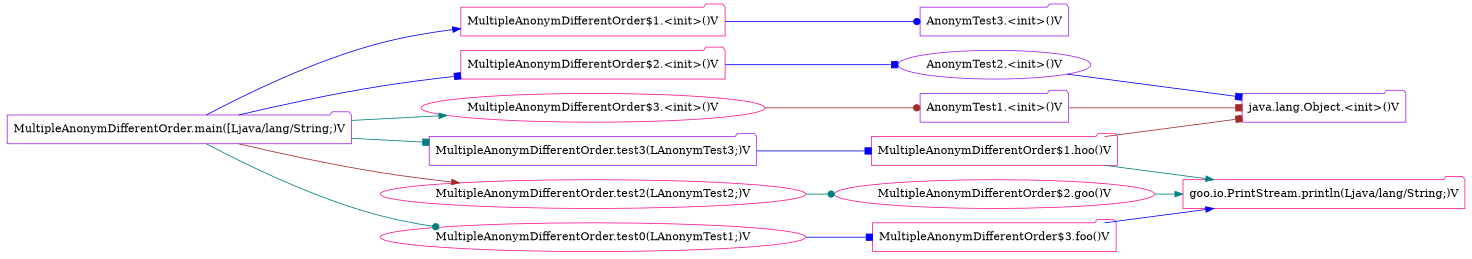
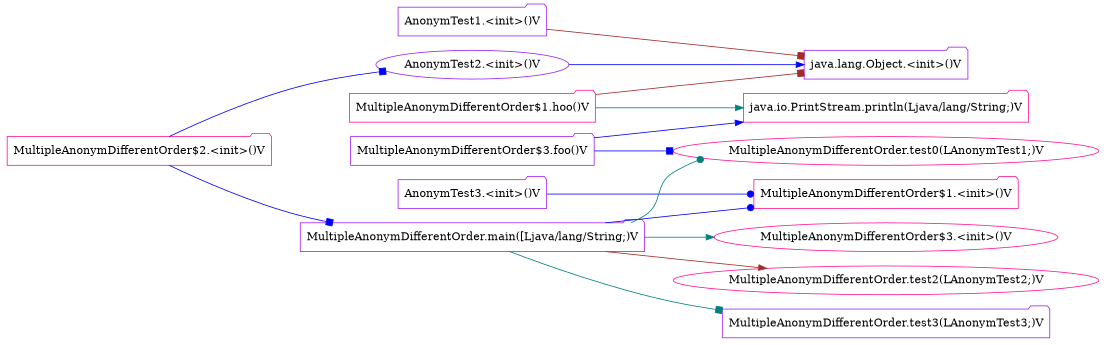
  digraph {
    rankdir=LR
    node [color=deeppink shape=folder]
    edge [arrowhead=box color=blue]
    n1 [color=purple label="AnonymTest1.<init>()V"]
    n2 [color=purple label="java.lang.Object.<init>()V"]
    n3 [color=purple label="AnonymTest2.<init>()V" shape=ellipse]
    n4 [color=purple label="AnonymTest3.<init>()V"]
    n5 [label="MultipleAnonymDifferentOrder$1.<init>()V"]
    n6 [label="MultipleAnonymDifferentOrder$1.hoo()V"]
-   n7 [label="goo.io.PrintStream.println(Ljava/lang/String;)V"]
+   n7 [label="java.io.PrintStream.println(Ljava/lang/String;)V"]
    n8 [label="MultipleAnonymDifferentOrder$2.<init>()V"]
-   n9 [label="MultipleAnonymDifferentOrder$2.goo()V" shape=ellipse]
    n10 [label="MultipleAnonymDifferentOrder$3.<init>()V" shape=ellipse]
-   n11 [label="MultipleAnonymDifferentOrder$3.foo()V"]
+   n11 [color=purple label="MultipleAnonymDifferentOrder$3.foo()V"]
    n12 [color=purple label="MultipleAnonymDifferentOrder.main([Ljava/lang/String;)V"]
    n13 [label="MultipleAnonymDifferentOrder.test0(LAnonymTest1;)V" shape=ellipse]
    n14 [label="MultipleAnonymDifferentOrder.test2(LAnonymTest2;)V" shape=ellipse]
    n15 [color=purple label="MultipleAnonymDifferentOrder.test3(LAnonymTest3;)V"]
    n1 -> n2 [color=brown]
-   n3 -> n2
-   n5 -> n4 [arrowhead=dot]
+   n3 -> n2 [arrowhead=normal]
+   n4 -> n5 [arrowhead=dot]
    n6 -> n2 [color=brown]
    n6 -> n7 [arrowhead=normal color=teal]
    n8 -> n3
-   n9 -> n7 [arrowhead=normal color=teal]
-   n10 -> n1 [arrowhead=dot color=brown]
    n11 -> n7 [arrowhead=normal]
-   n12 -> n5 [arrowhead=normal]
-   n12 -> n8
+   n12 -> n5 [arrowhead=dot]
+   n8 -> n12
    n12 -> n10 [arrowhead=normal color=teal]
    n12 -> n13 [arrowhead=dot color=teal]
    n12 -> n14 [arrowhead=normal color=brown]
    n12 -> n15 [color=teal]
-   n13 -> n11
-   n14 -> n9 [arrowhead=dot color=teal]
-   n15 -> n6
+   n11 -> n13
  }
